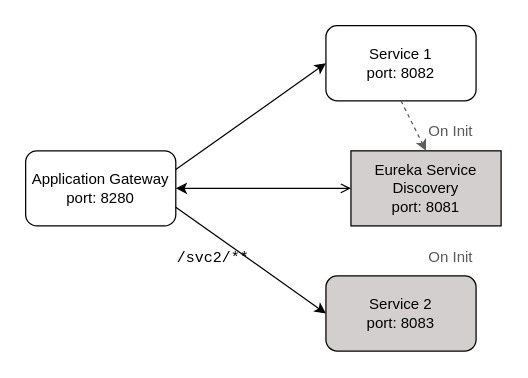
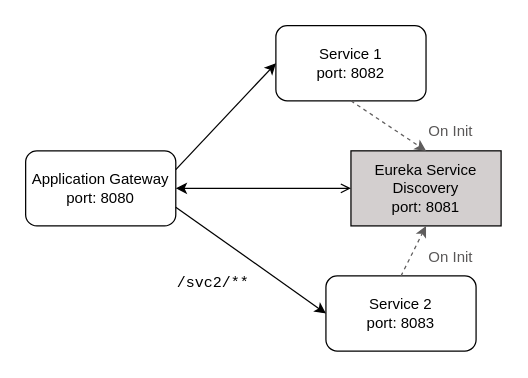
  <mxCell id="0" />
  <mxCell id="1" parent="0" />
- <mxCell id="2" value="Application Gateway&lt;br&gt;port: 8280" style="rounded=1;whiteSpace=wrap;html=1;" vertex="1" parent="1"><mxGeometry x="20" y="120" width="120" height="60" as="geometry" /></mxCell>
- <mxCell id="3" value="Service 2&lt;br&gt;port: 8083" style="rounded=1;whiteSpace=wrap;html=1;fillColor=#d3cfcf;" vertex="1" parent="1"><mxGeometry x="260" y="220" width="120" height="60" as="geometry" /></mxCell>
+ <mxCell id="2" value="Application Gateway&lt;br&gt;port: 8080" style="rounded=1;whiteSpace=wrap;html=1;" vertex="1" parent="1"><mxGeometry x="20" y="120" width="120" height="60" as="geometry" /></mxCell>
+ <mxCell id="3" value="Service 2&lt;br&gt;port: 8083" style="rounded=1;whiteSpace=wrap;html=1;" vertex="1" parent="1"><mxGeometry x="260" y="220" width="120" height="60" as="geometry" /></mxCell>
  <mxCell id="4" value="Eureka Service Discovery&lt;br&gt;port: 8081" style="whiteSpace=wrap;html=1;labelBackgroundColor=none;labelBorderColor=none;fillColor=#d3cfcf;rounded=0;" vertex="1" parent="1"><mxGeometry x="280" y="120" width="120" height="60" as="geometry" /></mxCell>
- <mxCell id="5" value="Service 1&lt;br&gt;port: 8082" style="rounded=1;whiteSpace=wrap;html=1;" vertex="1" parent="1"><mxGeometry x="260" y="20" width="120" height="60" as="geometry" /></mxCell>
+ <mxCell id="5" value="Service 1&lt;br&gt;port: 8082" style="rounded=1;whiteSpace=wrap;html=1;" vertex="1" parent="1"><mxGeometry x="220" y="20" width="120" height="60" as="geometry" /></mxCell>
  <mxCell id="6" value="" style="endArrow=open;startArrow=classic;html=1;rounded=0;exitX=1;exitY=0.5;exitDx=0;exitDy=0;entryX=0;entryY=0.5;entryDx=0;entryDy=0;" edge="1" parent="1" source="2" target="4"><mxGeometry width="50" height="50" relative="1" as="geometry"><mxPoint x="260" y="190" as="sourcePoint" /><mxPoint x="310" y="140" as="targetPoint" /></mxGeometry></mxCell>
  <mxCell id="7" value="" style="endArrow=classic;html=1;rounded=0;entryX=0;entryY=0.5;entryDx=0;entryDy=0;exitX=1;exitY=0.25;exitDx=0;exitDy=0;" edge="1" parent="1" source="2" target="5"><mxGeometry width="50" height="50" relative="1" as="geometry"><mxPoint x="260" y="190" as="sourcePoint" /><mxPoint x="310" y="140" as="targetPoint" /></mxGeometry></mxCell>
  <mxCell id="8" value="" style="endArrow=classic;html=1;rounded=0;entryX=0;entryY=0.5;entryDx=0;entryDy=0;exitX=1;exitY=0.75;exitDx=0;exitDy=0;" edge="1" parent="1" source="2" target="3"><mxGeometry width="50" height="50" relative="1" as="geometry"><mxPoint x="150" y="145" as="sourcePoint" /><mxPoint x="270" y="60" as="targetPoint" /></mxGeometry></mxCell>
  <mxCell id="9" value="" style="endArrow=classic;html=1;rounded=0;entryX=0.5;entryY=0;entryDx=0;entryDy=0;exitX=0.5;exitY=1;exitDx=0;exitDy=0;dashed=1;strokeColor=#5f5d5d;" edge="1" parent="1" source="5" target="4"><mxGeometry width="50" height="50" relative="1" as="geometry"><mxPoint x="260" y="190" as="sourcePoint" /><mxPoint x="310" y="140" as="targetPoint" /></mxGeometry></mxCell>
+ <mxCell id="10" value="" style="endArrow=classic;html=1;rounded=0;entryX=0.5;entryY=1;entryDx=0;entryDy=0;exitX=0.5;exitY=0;exitDx=0;exitDy=0;dashed=1;strokeColor=#5f5d5d;" edge="1" parent="1" source="3" target="4"><mxGeometry width="50" height="50" relative="1" as="geometry"><mxPoint x="330" y="90" as="sourcePoint" /><mxPoint x="350" y="130" as="targetPoint" /></mxGeometry></mxCell>
  <mxCell id="11" value="On Init" style="text;strokeColor=none;align=center;fillColor=none;html=1;verticalAlign=middle;whiteSpace=wrap;rounded=0;fontColor=#5a5858;" vertex="1" parent="1"><mxGeometry x="330" y="190" width="60" height="30" as="geometry" /></mxCell>
  <mxCell id="12" value="On Init" style="text;strokeColor=none;align=center;fillColor=none;html=1;verticalAlign=middle;whiteSpace=wrap;rounded=0;fontColor=#5a5858;" vertex="1" parent="1"><mxGeometry x="330" y="90" width="60" height="30" as="geometry" /></mxCell>
- <mxCell id="13" value="&lt;font face=&quot;Courier New&quot;&gt;/svc2/**&lt;/font&gt;" style="text;strokeColor=none;align=center;fillColor=none;html=1;verticalAlign=middle;whiteSpace=wrap;rounded=0;" vertex="1" parent="1"><mxGeometry x="140" y="190" width="60" height="30" as="geometry" /></mxCell>
+ <mxCell id="13" value="&lt;font face=&quot;Courier New&quot;&gt;/svc2/**&lt;/font&gt;" style="text;strokeColor=none;align=center;fillColor=none;html=1;verticalAlign=middle;whiteSpace=wrap;rounded=0;" vertex="1" parent="1"><mxGeometry x="140" y="210" width="60" height="30" as="geometry" /></mxCell>
